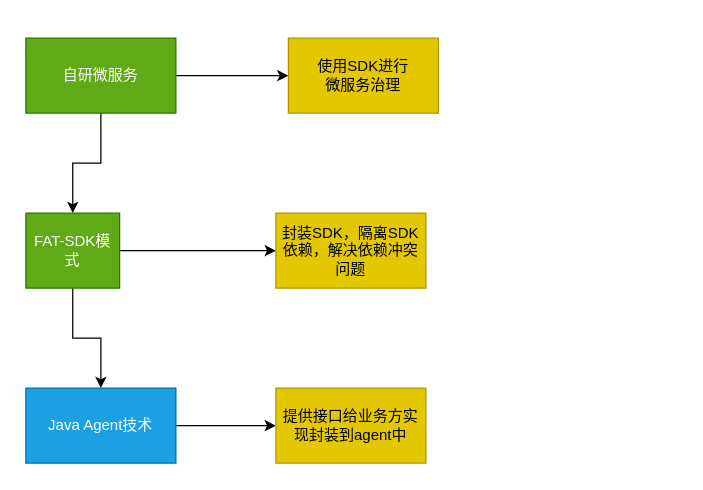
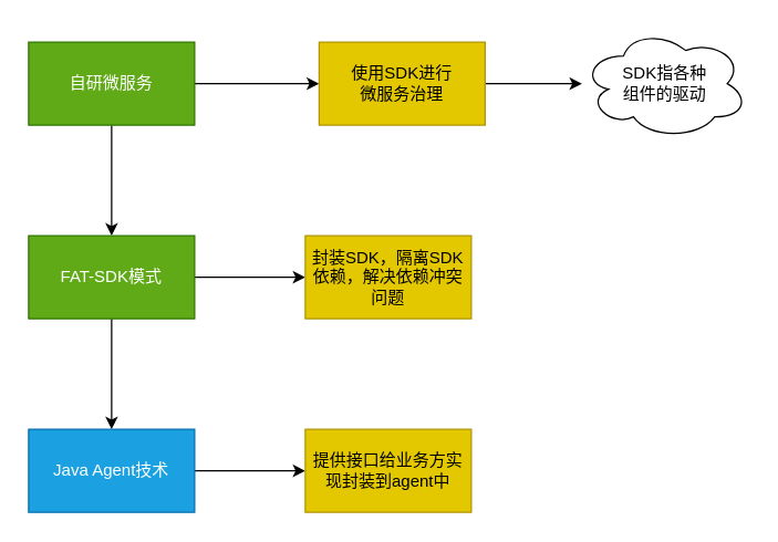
  <mxCell id="0" />
  <mxCell id="1" parent="0" />
  <mxCell id="2" value="" style="edgeStyle=orthogonalEdgeStyle;rounded=0;orthogonalLoop=1;jettySize=auto;html=1;" edge="1" parent="1" source="4" target="7"><mxGeometry relative="1" as="geometry" /></mxCell>
  <mxCell id="3" value="" style="edgeStyle=orthogonalEdgeStyle;rounded=0;orthogonalLoop=1;jettySize=auto;html=1;" edge="1" parent="1" source="4" target="11"><mxGeometry relative="1" as="geometry" /></mxCell>
  <mxCell id="4" value="自研微服务" style="rounded=0;whiteSpace=wrap;html=1;fillColor=#60a917;fontColor=#ffffff;strokeColor=#2D7600;" vertex="1" parent="1"><mxGeometry x="20" y="30" width="120" height="60" as="geometry" /></mxCell>
  <mxCell id="5" value="" style="edgeStyle=orthogonalEdgeStyle;rounded=0;orthogonalLoop=1;jettySize=auto;html=1;" edge="1" parent="1" source="7" target="9"><mxGeometry relative="1" as="geometry" /></mxCell>
  <mxCell id="6" value="" style="edgeStyle=orthogonalEdgeStyle;rounded=0;orthogonalLoop=1;jettySize=auto;html=1;" edge="1" parent="1" source="7" target="13"><mxGeometry relative="1" as="geometry" /></mxCell>
- <mxCell id="7" value="FAT-SDK模式" style="rounded=0;whiteSpace=wrap;html=1;fillColor=#60a917;fontColor=#ffffff;strokeColor=#2D7600;" vertex="1" parent="1"><mxGeometry x="20" y="170" width="75" height="60" as="geometry" /></mxCell>
+ <mxCell id="7" value="FAT-SDK模式" style="rounded=0;whiteSpace=wrap;html=1;fillColor=#60a917;fontColor=#ffffff;strokeColor=#2D7600;" vertex="1" parent="1"><mxGeometry x="20" y="170" width="120" height="60" as="geometry" /></mxCell>
  <mxCell id="8" value="" style="edgeStyle=orthogonalEdgeStyle;rounded=0;orthogonalLoop=1;jettySize=auto;html=1;" edge="1" parent="1" source="9" target="14"><mxGeometry relative="1" as="geometry" /></mxCell>
  <mxCell id="9" value="Java Agent技术" style="rounded=0;whiteSpace=wrap;html=1;fillColor=#1ba1e2;fontColor=#ffffff;strokeColor=#006EAF;" vertex="1" parent="1"><mxGeometry x="20" y="310" width="120" height="60" as="geometry" /></mxCell>
+ <mxCell id="10" value="" style="edgeStyle=orthogonalEdgeStyle;rounded=0;orthogonalLoop=1;jettySize=auto;html=1;" edge="1" parent="1" source="11" target="12"><mxGeometry relative="1" as="geometry" /></mxCell>
  <mxCell id="11" value="使用SDK进行&lt;br&gt;微服务治理" style="rounded=0;whiteSpace=wrap;html=1;fillColor=#e3c800;fontColor=#000000;strokeColor=#B09500;" vertex="1" parent="1"><mxGeometry x="230" y="30" width="120" height="60" as="geometry" /></mxCell>
+ <mxCell id="12" value="SDK指各种&lt;br&gt;组件的驱动" style="ellipse;shape=cloud;whiteSpace=wrap;html=1;rounded=0;" vertex="1" parent="1"><mxGeometry x="420" y="20" width="120" height="80" as="geometry" /></mxCell>
  <mxCell id="13" value="封装SDK，隔离SDK依赖，解决依赖冲突问题" style="rounded=0;whiteSpace=wrap;html=1;fillColor=#e3c800;fontColor=#000000;strokeColor=#B09500;" vertex="1" parent="1"><mxGeometry x="220" y="170" width="120" height="60" as="geometry" /></mxCell>
  <mxCell id="14" value="提供接口给业务方实现封装到agent中" style="rounded=0;whiteSpace=wrap;html=1;fillColor=#e3c800;fontColor=#000000;strokeColor=#B09500;" vertex="1" parent="1"><mxGeometry x="220" y="310" width="120" height="60" as="geometry" /></mxCell>
